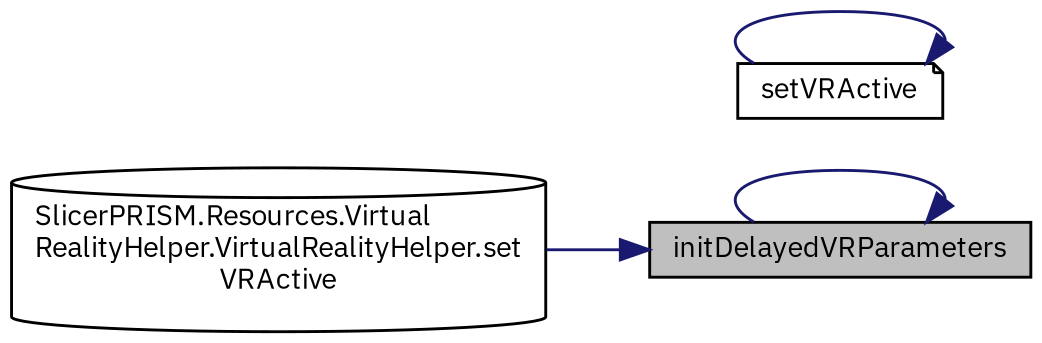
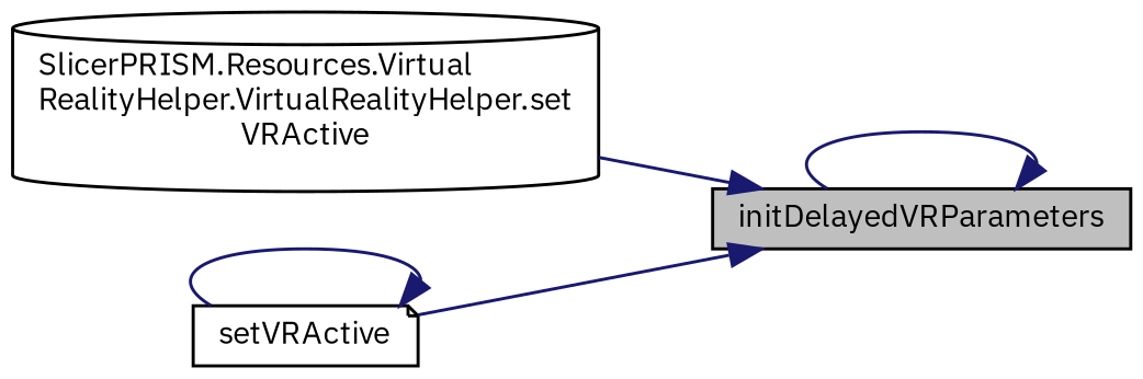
  digraph {
    fontname="IBM Plex Sans"
    rankdir=RL
    node [color=black fontname="IBM Plex Sans" fontsize=10]
    edge [color=midnightblue dir=back fontname="IBM Plex Sans" fontsize=10 labelfontname=Helvetica labelfontsize=10 style=solid]
    n1 [fillcolor=grey75 fontcolor=black height=0.2 label=initDelayedVRParameters shape=box style=filled width=0.4]
    n2 [height=0.2 label="SlicerPRISM.Resources.Virtual\lRealityHelper.VirtualRealityHelper.set\lVRActive" shape=cylinder width=0.4]
    n3 [height=0.2 label=setVRActive shape=note width=0.4]
    n1 -> n1
    n1 -> n2
+   n1 -> n3
    n3 -> n3
  }
